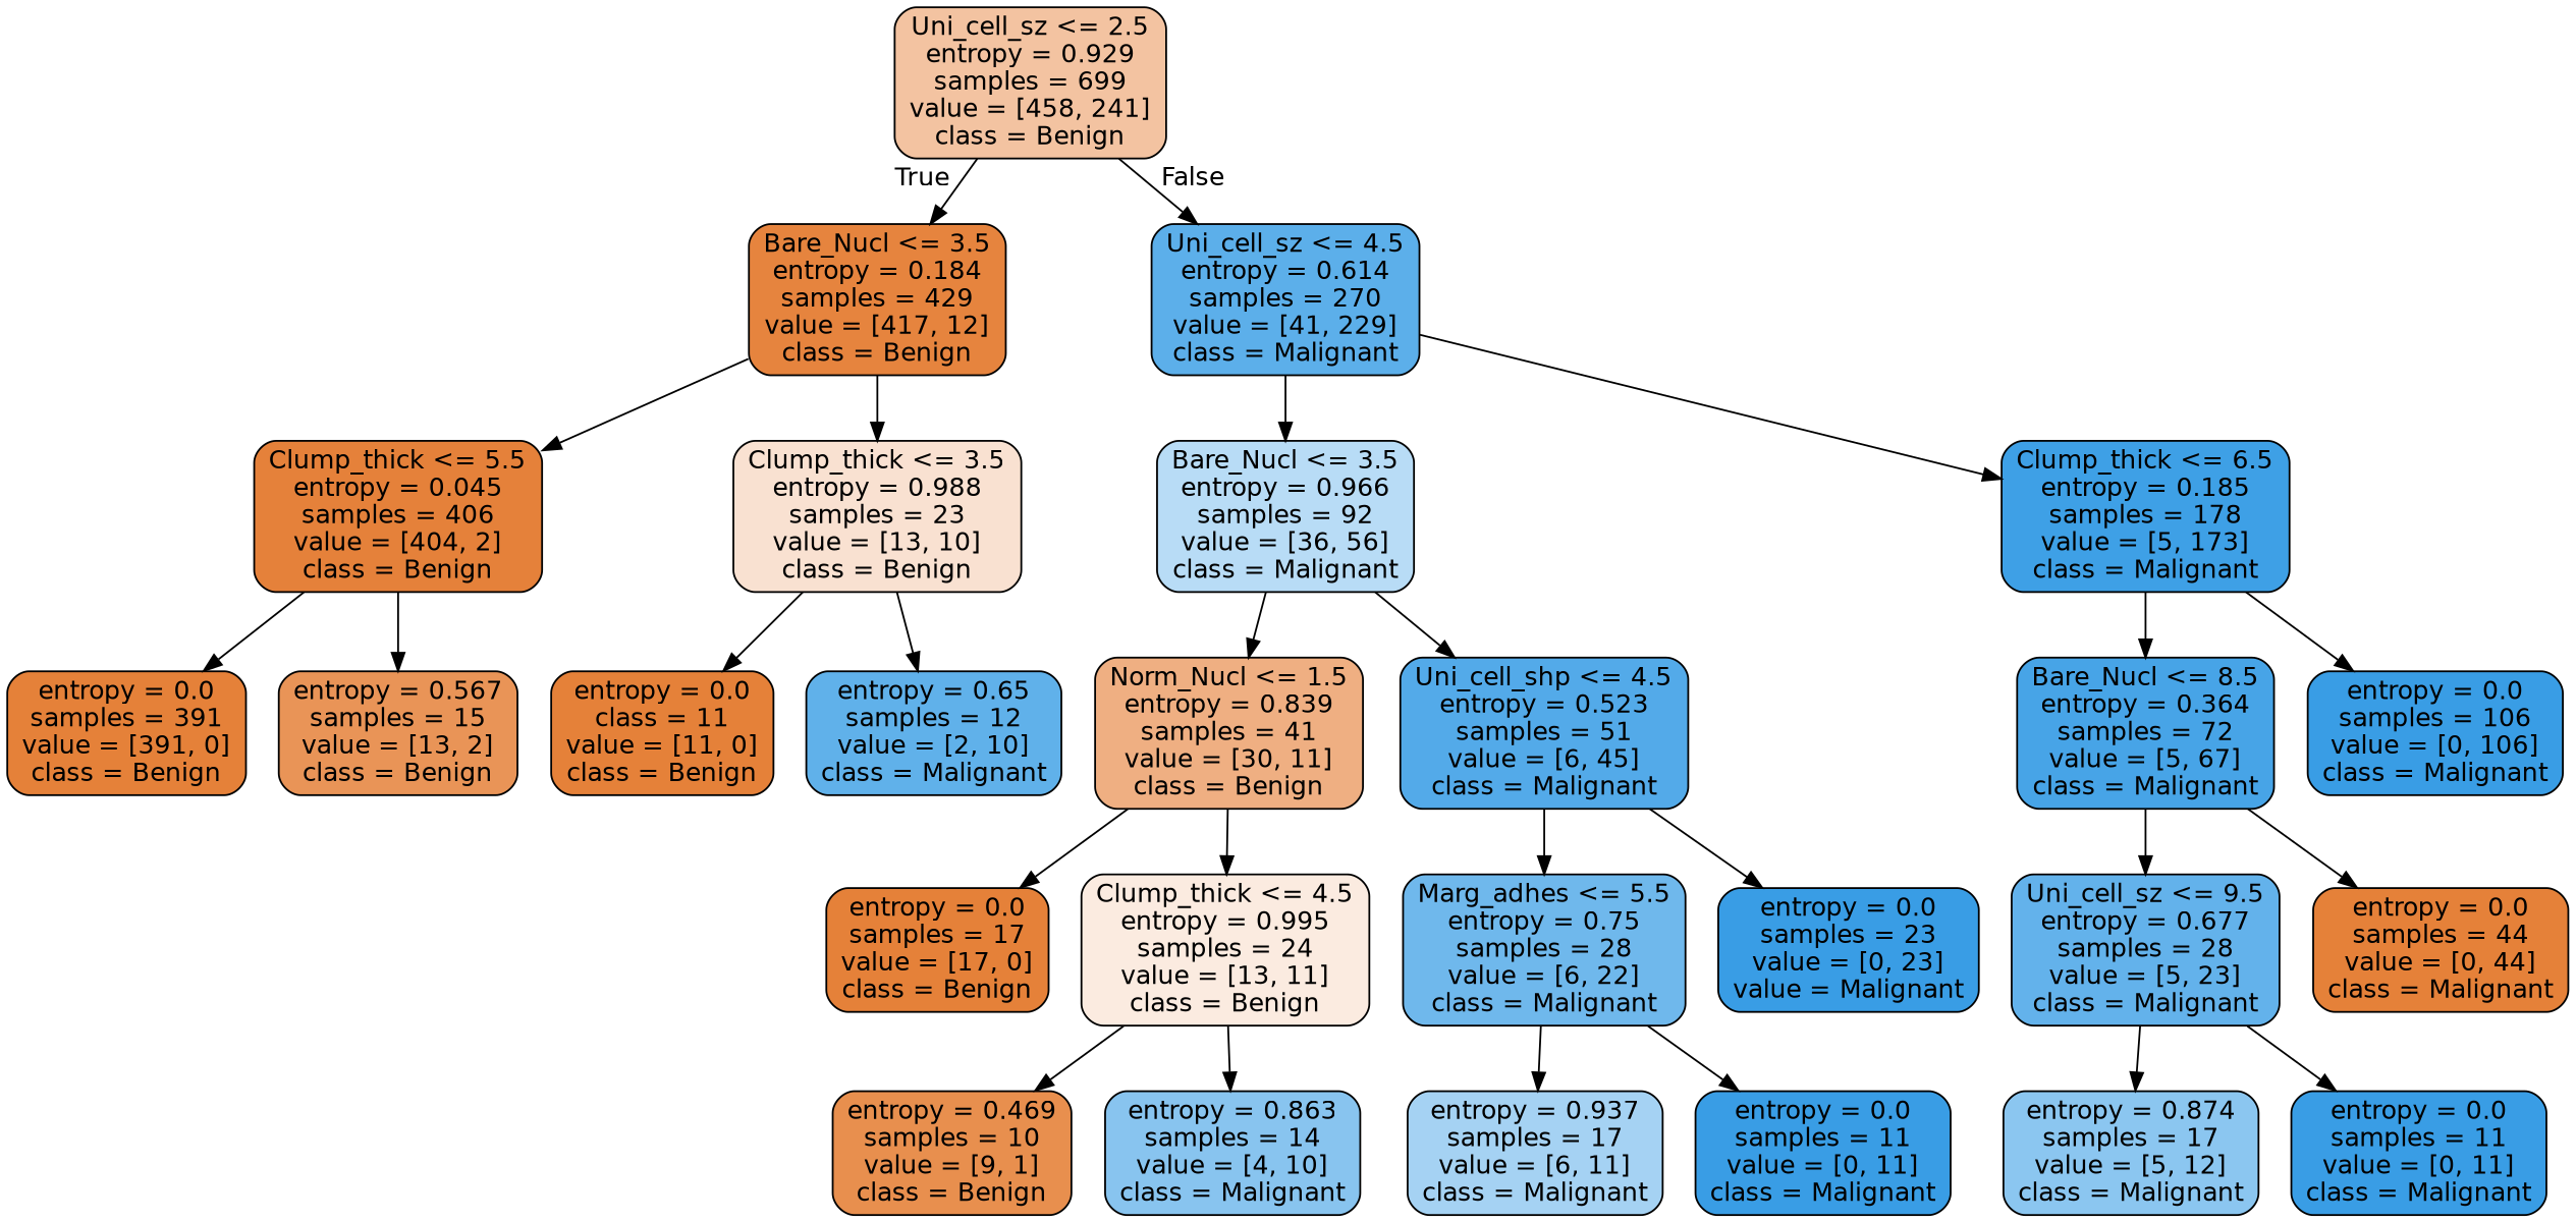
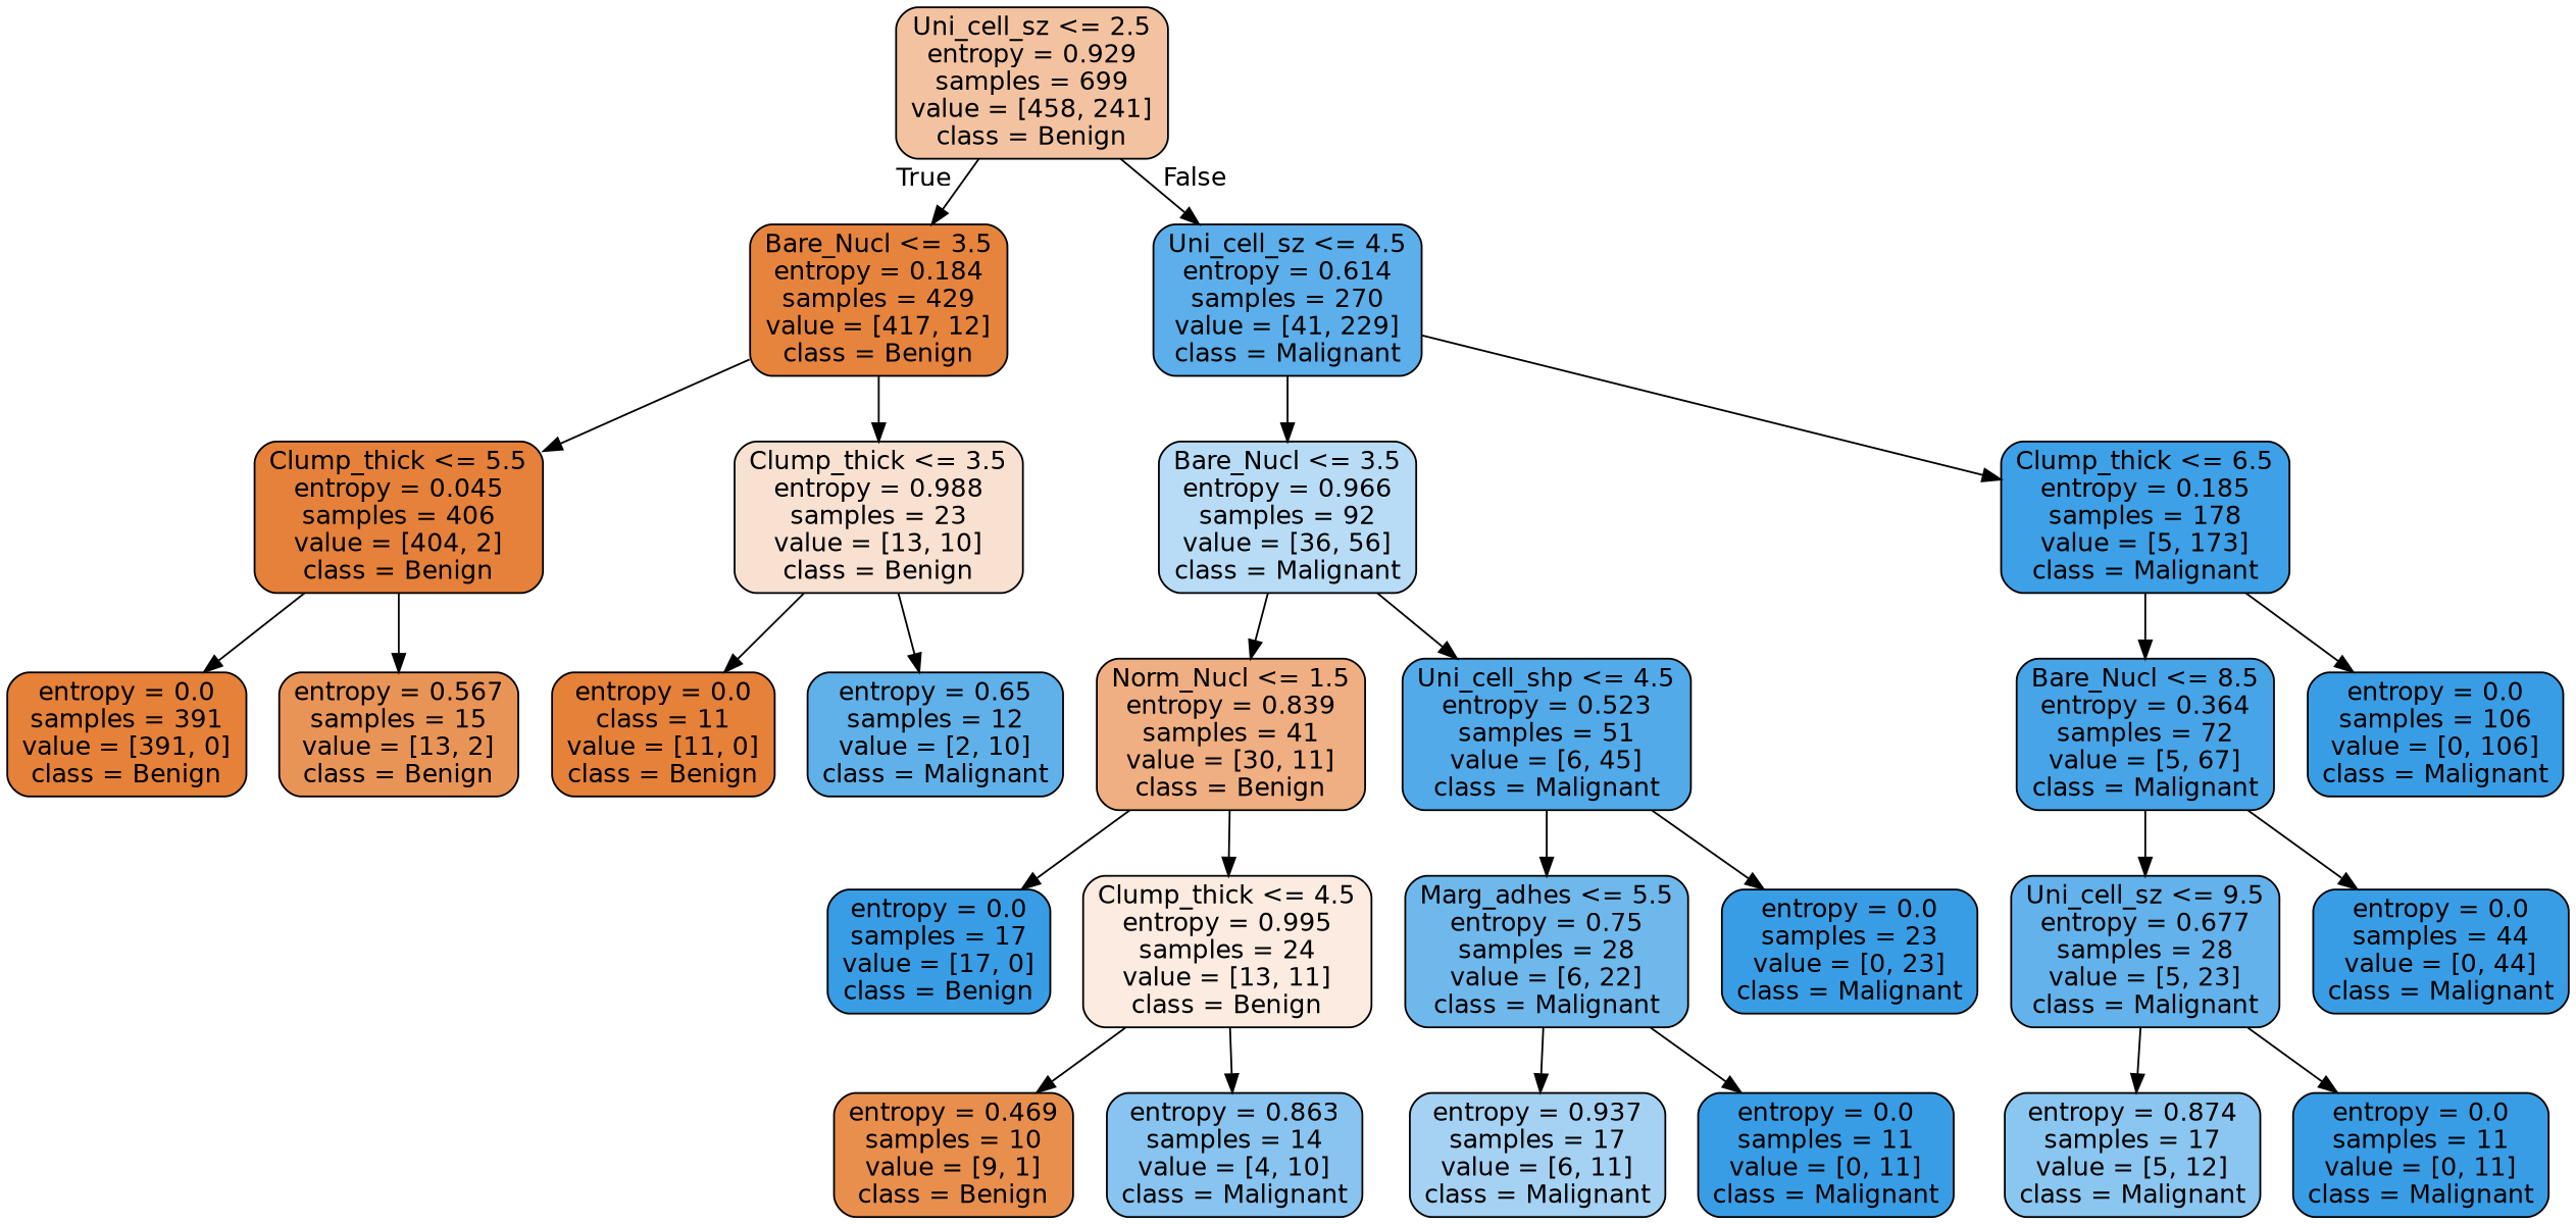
  digraph {
    node [color=black fillcolor="#399de5ff" fontname=helvetica shape=box style="filled, rounded"]
    edge [fontname=helvetica]
    n1 [fillcolor="#e5813979" label="Uni_cell_sz <= 2.5\nentropy = 0.929\nsamples = 699\nvalue = [458, 241]\nclass = Benign"]
    n2 [fillcolor="#e58139f8" label="Bare_Nucl <= 3.5\nentropy = 0.184\nsamples = 429\nvalue = [417, 12]\nclass = Benign"]
    n3 [fillcolor="#399de5d1" label="Uni_cell_sz <= 4.5\nentropy = 0.614\nsamples = 270\nvalue = [41, 229]\nclass = Malignant"]
    n4 [fillcolor="#e58139fe" label="Clump_thick <= 5.5\nentropy = 0.045\nsamples = 406\nvalue = [404, 2]\nclass = Benign"]
    n5 [fillcolor="#e581393b" label="Clump_thick <= 3.5\nentropy = 0.988\nsamples = 23\nvalue = [13, 10]\nclass = Benign"]
    n6 [fillcolor="#399de55b" label="Bare_Nucl <= 3.5\nentropy = 0.966\nsamples = 92\nvalue = [36, 56]\nclass = Malignant"]
    n7 [fillcolor="#399de5f8" label="Clump_thick <= 6.5\nentropy = 0.185\nsamples = 178\nvalue = [5, 173]\nclass = Malignant"]
    n8 [fillcolor="#e58139ff" label="entropy = 0.0\nsamples = 391\nvalue = [391, 0]\nclass = Benign"]
    n9 [fillcolor="#e58139d8" label="entropy = 0.567\nsamples = 15\nvalue = [13, 2]\nclass = Benign"]
    n10 [fillcolor="#e58139ff" label="entropy = 0.0\nclass = 11\nvalue = [11, 0]\nclass = Benign"]
    n11 [fillcolor="#399de5cc" label="entropy = 0.65\nsamples = 12\nvalue = [2, 10]\nclass = Malignant"]
    n12 [fillcolor="#e58139a1" label="Norm_Nucl <= 1.5\nentropy = 0.839\nsamples = 41\nvalue = [30, 11]\nclass = Benign"]
    n13 [fillcolor="#399de5dd" label="Uni_cell_shp <= 4.5\nentropy = 0.523\nsamples = 51\nvalue = [6, 45]\nclass = Malignant"]
    n14 [fillcolor="#399de5ec" label="Bare_Nucl <= 8.5\nentropy = 0.364\nsamples = 72\nvalue = [5, 67]\nclass = Malignant"]
    n15 [label="entropy = 0.0\nsamples = 106\nvalue = [0, 106]\nclass = Malignant"]
-   n16 [fillcolor="#e58139ff" label="entropy = 0.0\nsamples = 17\nvalue = [17, 0]\nclass = Benign"]
+   n16 [label="entropy = 0.0\nsamples = 17\nvalue = [17, 0]\nclass = Benign"]
    n17 [fillcolor="#e5813927" label="Clump_thick <= 4.5\nentropy = 0.995\nsamples = 24\nvalue = [13, 11]\nclass = Benign"]
    n18 [fillcolor="#399de5b9" label="Marg_adhes <= 5.5\nentropy = 0.75\nsamples = 28\nvalue = [6, 22]\nclass = Malignant"]
-   n19 [label="entropy = 0.0\nsamples = 23\nvalue = [0, 23]\nvalue = Malignant"]
+   n19 [label="entropy = 0.0\nsamples = 23\nvalue = [0, 23]\nclass = Malignant"]
    n20 [fillcolor="#e58139e3" label="entropy = 0.469\nsamples = 10\nvalue = [9, 1]\nclass = Benign"]
    n21 [fillcolor="#399de599" label="entropy = 0.863\nsamples = 14\nvalue = [4, 10]\nclass = Malignant"]
    n22 [fillcolor="#399de574" label="entropy = 0.937\nsamples = 17\nvalue = [6, 11]\nclass = Malignant"]
    n23 [label="entropy = 0.0\nsamples = 11\nvalue = [0, 11]\nclass = Malignant"]
    n24 [fillcolor="#399de5c8" label="Uni_cell_sz <= 9.5\nentropy = 0.677\nsamples = 28\nvalue = [5, 23]\nclass = Malignant"]
-   n25 [fillcolor="#e58139ff" label="entropy = 0.0\nsamples = 44\nvalue = [0, 44]\nclass = Malignant"]
+   n25 [label="entropy = 0.0\nsamples = 44\nvalue = [0, 44]\nclass = Malignant"]
    n26 [fillcolor="#399de595" label="entropy = 0.874\nsamples = 17\nvalue = [5, 12]\nclass = Malignant"]
    n27 [label="entropy = 0.0\nsamples = 11\nvalue = [0, 11]\nclass = Malignant"]
    n1 -> n2 [headlabel=True labelangle=45 labeldistance=2.5]
    n1 -> n3 [headlabel=False labelangle=-45 labeldistance=2.5]
    n2 -> n4
    n2 -> n5
    n3 -> n6
    n3 -> n7
    n4 -> n8
    n4 -> n9
    n5 -> n10
    n5 -> n11
    n6 -> n12
    n6 -> n13
    n7 -> n14
    n7 -> n15
    n12 -> n16
    n12 -> n17
    n13 -> n18
    n13 -> n19
    n14 -> n24
    n14 -> n25
    n17 -> n20
    n17 -> n21
    n18 -> n22
    n18 -> n23
    n24 -> n26
    n24 -> n27
  }
